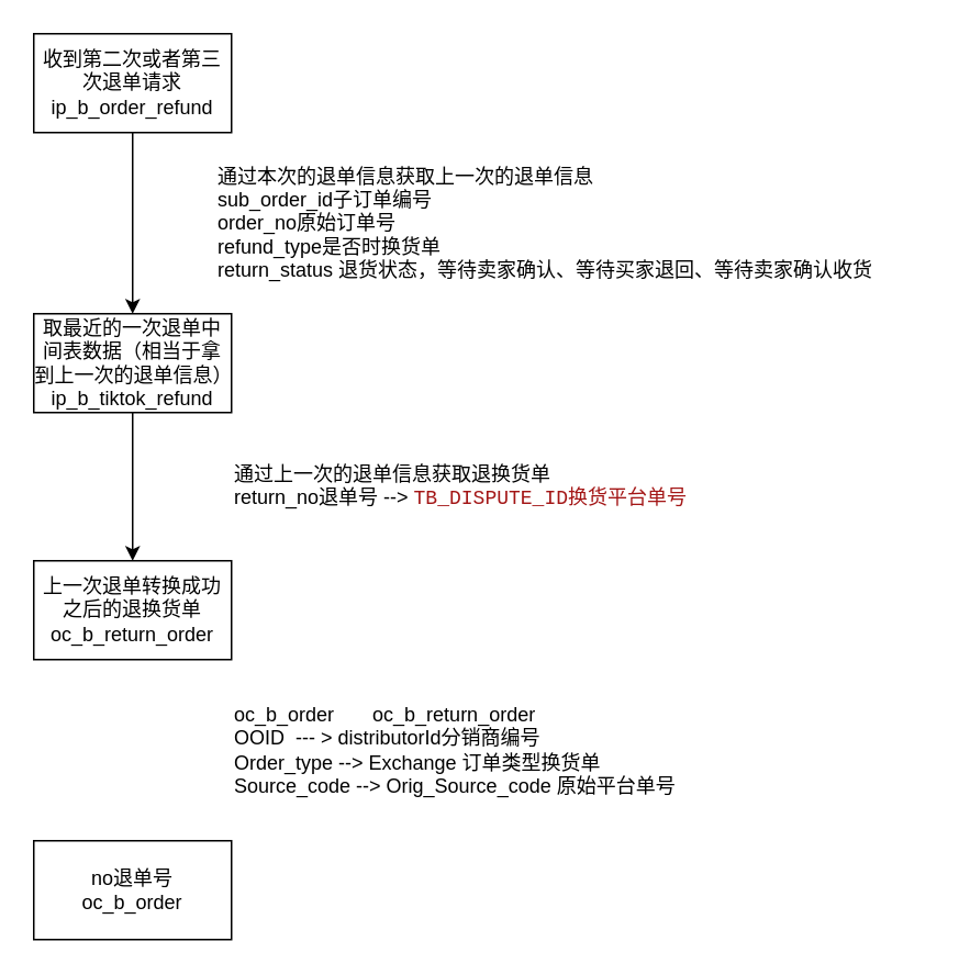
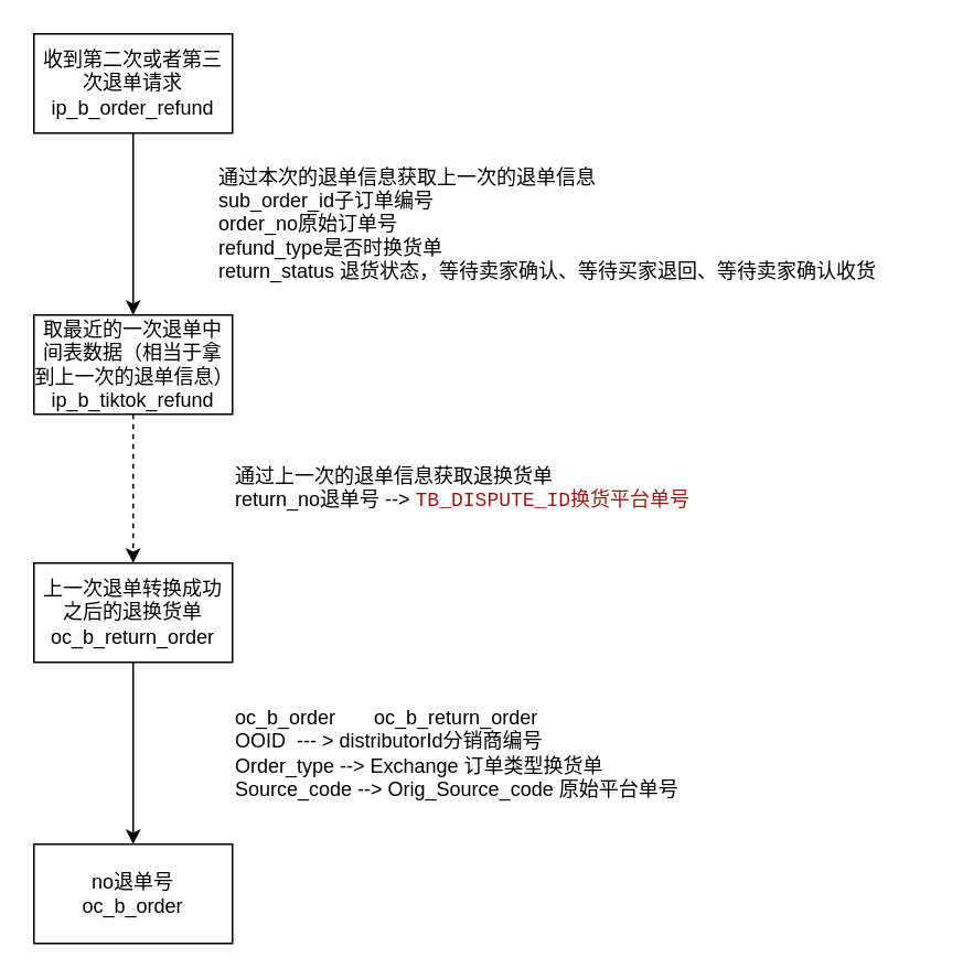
  <mxCell id="0" />
  <mxCell id="1" parent="0" />
  <mxCell id="2" style="edgeStyle=orthogonalEdgeStyle;rounded=0;orthogonalLoop=1;jettySize=auto;html=1;exitX=0.5;exitY=1;exitDx=0;exitDy=0;entryX=0.5;entryY=0;entryDx=0;entryDy=0;" edge="1" parent="1" source="3" target="5"><mxGeometry relative="1" as="geometry" /></mxCell>
  <mxCell id="3" value="收到第二次或者第三次退单请求&lt;div&gt;ip_b_order_refund&lt;/div&gt;" style="rounded=0;whiteSpace=wrap;html=1;" vertex="1" parent="1"><mxGeometry x="20" y="20" width="120" height="60" as="geometry" /></mxCell>
- <mxCell id="4" style="edgeStyle=orthogonalEdgeStyle;rounded=0;orthogonalLoop=1;jettySize=auto;html=1;exitX=0.5;exitY=1;exitDx=0;exitDy=0;entryX=0.5;entryY=0;entryDx=0;entryDy=0;" edge="1" parent="1" source="5" target="9"><mxGeometry relative="1" as="geometry" /></mxCell>
+ <mxCell id="4" style="edgeStyle=orthogonalEdgeStyle;rounded=0;orthogonalLoop=1;jettySize=auto;html=1;exitX=0.5;exitY=1;exitDx=0;exitDy=0;entryX=0.5;entryY=0;entryDx=0;entryDy=0;dashed=1;" edge="1" parent="1" source="5" target="9"><mxGeometry relative="1" as="geometry" /></mxCell>
  <mxCell id="5" value="取最近的一次退单中间表数据（相当于拿到上一次的退单信息）&lt;div&gt;ip_b_tiktok_refund&lt;/div&gt;" style="rounded=0;whiteSpace=wrap;html=1;" vertex="1" parent="1"><mxGeometry x="20" y="190" width="120" height="60" as="geometry" /></mxCell>
  <mxCell id="6" value="&lt;div&gt;通过本次的退单信息获取上一次的退单信息&lt;/div&gt;sub_order_id子订单编号&lt;div&gt;order_no原始订单号&lt;/div&gt;&lt;div&gt;refund_type是否时换货单&lt;/div&gt;&lt;div&gt;return_status 退货状态，等待卖家确认、等待买家退回、等待卖家确认收货&lt;/div&gt;" style="text;html=1;align=left;verticalAlign=middle;whiteSpace=wrap;rounded=0;" vertex="1" parent="1"><mxGeometry x="130" y="100" width="420" height="70" as="geometry" /></mxCell>
  <mxCell id="7" value="&lt;div&gt;通过上一次的退单信息获取退换货单&lt;/div&gt;&lt;div&gt;return_no退单号 --&amp;gt;&amp;nbsp;&lt;span style=&quot;color: rgb(163, 21, 21); background-color: rgb(255, 255, 254); font-family: ui-monospace, SFMono-Regular, &amp;quot;SF Mono&amp;quot;, Menlo, Consolas, &amp;quot;Liberation Mono&amp;quot;, monospace, Menlo, Monaco, &amp;quot;Courier New&amp;quot;, monospace; white-space: pre;&quot;&gt;TB_DISPUTE_ID换货平台单号&lt;/span&gt;&lt;/div&gt;" style="text;html=1;align=left;verticalAlign=middle;whiteSpace=wrap;rounded=0;" vertex="1" parent="1"><mxGeometry x="140" y="260" width="420" height="70" as="geometry" /></mxCell>
+ <mxCell id="8" style="edgeStyle=orthogonalEdgeStyle;rounded=0;orthogonalLoop=1;jettySize=auto;html=1;exitX=0.5;exitY=1;exitDx=0;exitDy=0;entryX=0.5;entryY=0;entryDx=0;entryDy=0;" edge="1" parent="1" source="9" target="10"><mxGeometry relative="1" as="geometry" /></mxCell>
  <mxCell id="9" value="&lt;span style=&quot;text-align: left;&quot;&gt;上一次退单转换成功之后的退换货单&lt;/span&gt;&lt;span style=&quot;text-align: left;&quot;&gt;oc_b_return_order&lt;/span&gt;" style="rounded=0;whiteSpace=wrap;html=1;" vertex="1" parent="1"><mxGeometry x="20" y="340" width="120" height="60" as="geometry" /></mxCell>
  <mxCell id="10" value="no退单号&lt;div&gt;oc_b_order&lt;/div&gt;" style="rounded=0;whiteSpace=wrap;html=1;" vertex="1" parent="1"><mxGeometry x="20" y="510" width="120" height="60" as="geometry" /></mxCell>
  <mxCell id="11" value="&lt;div&gt;oc_b_order&amp;nbsp; &amp;nbsp; &amp;nbsp; &amp;nbsp;oc_b_return_order&lt;/div&gt;OOID&amp;nbsp; --- &amp;gt; distributorId分销商编号&lt;div&gt;Order_type --&amp;gt; Exchange 订单类型换货单&lt;/div&gt;&lt;div&gt;Source_code --&amp;gt; Orig_Source_code 原始平台单号&amp;nbsp;&lt;/div&gt;" style="text;html=1;align=left;verticalAlign=middle;whiteSpace=wrap;rounded=0;" vertex="1" parent="1"><mxGeometry x="140" y="420" width="420" height="70" as="geometry" /></mxCell>
